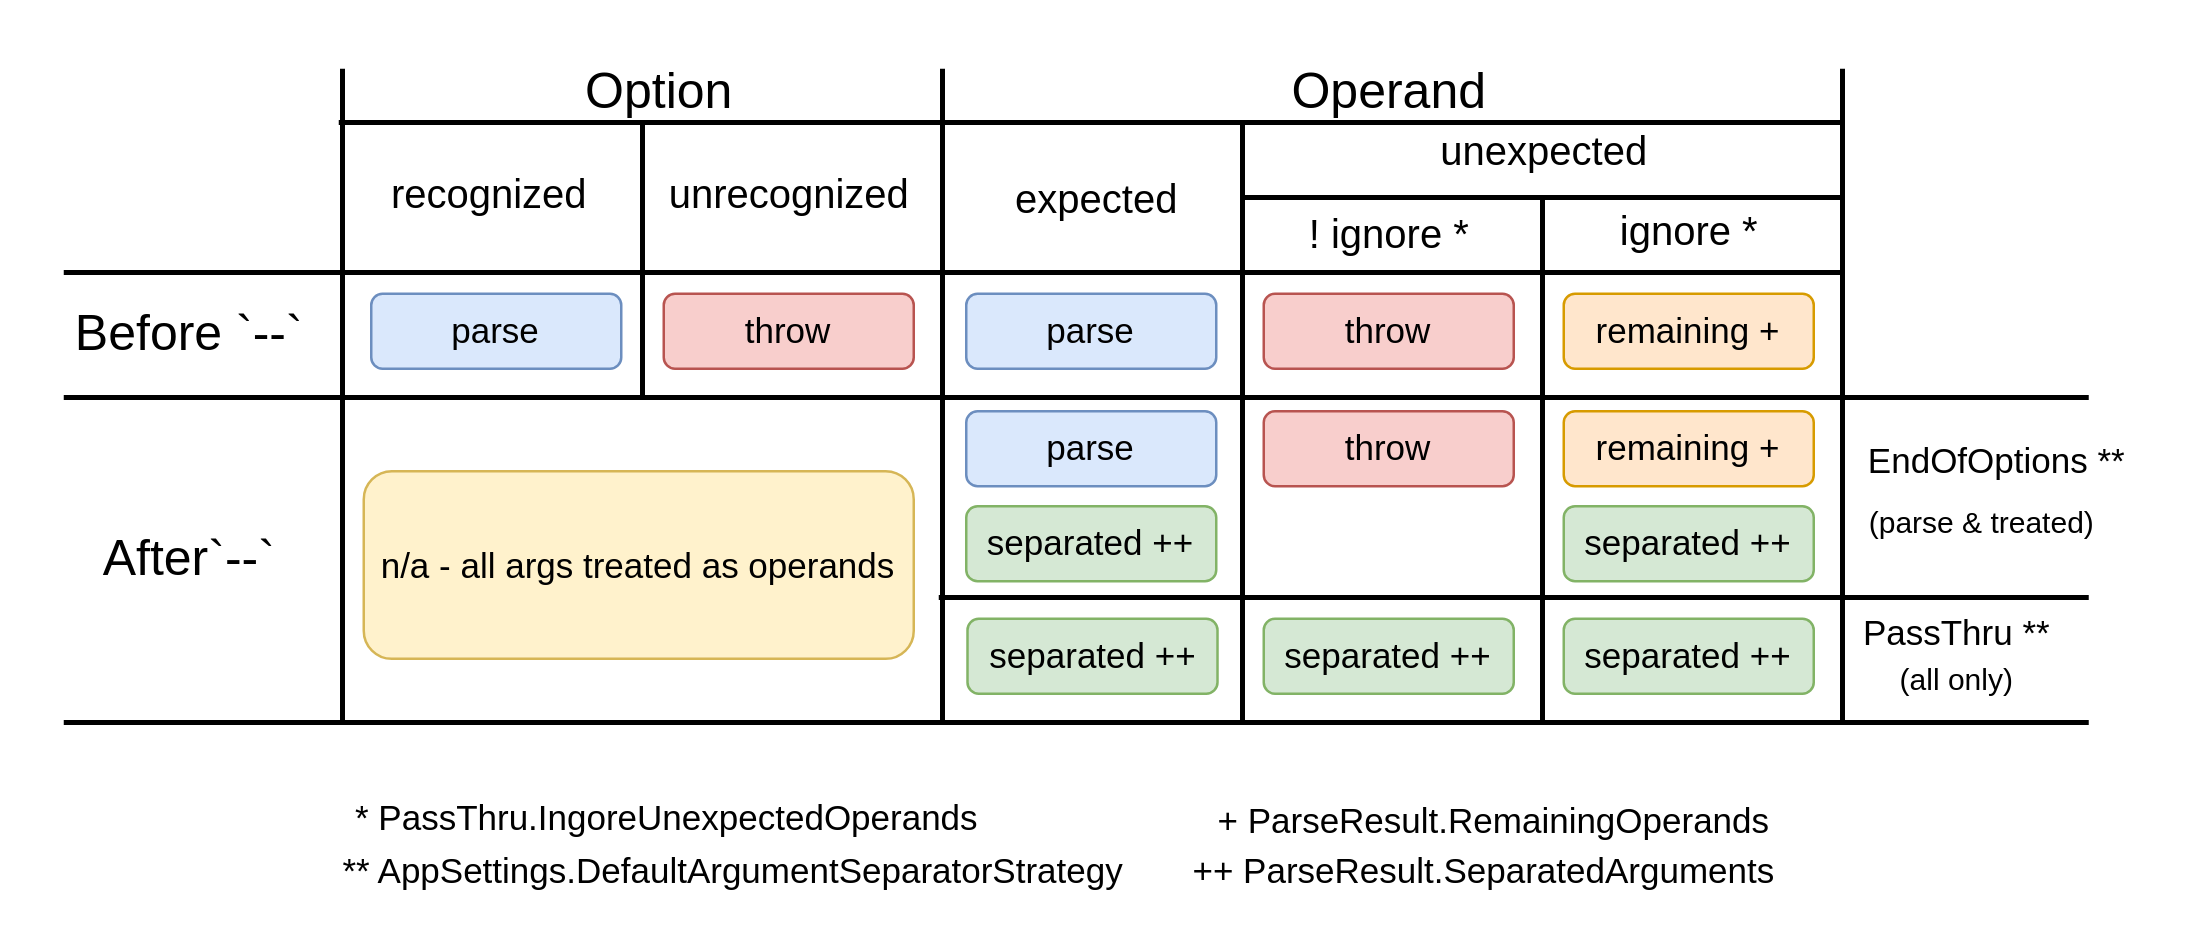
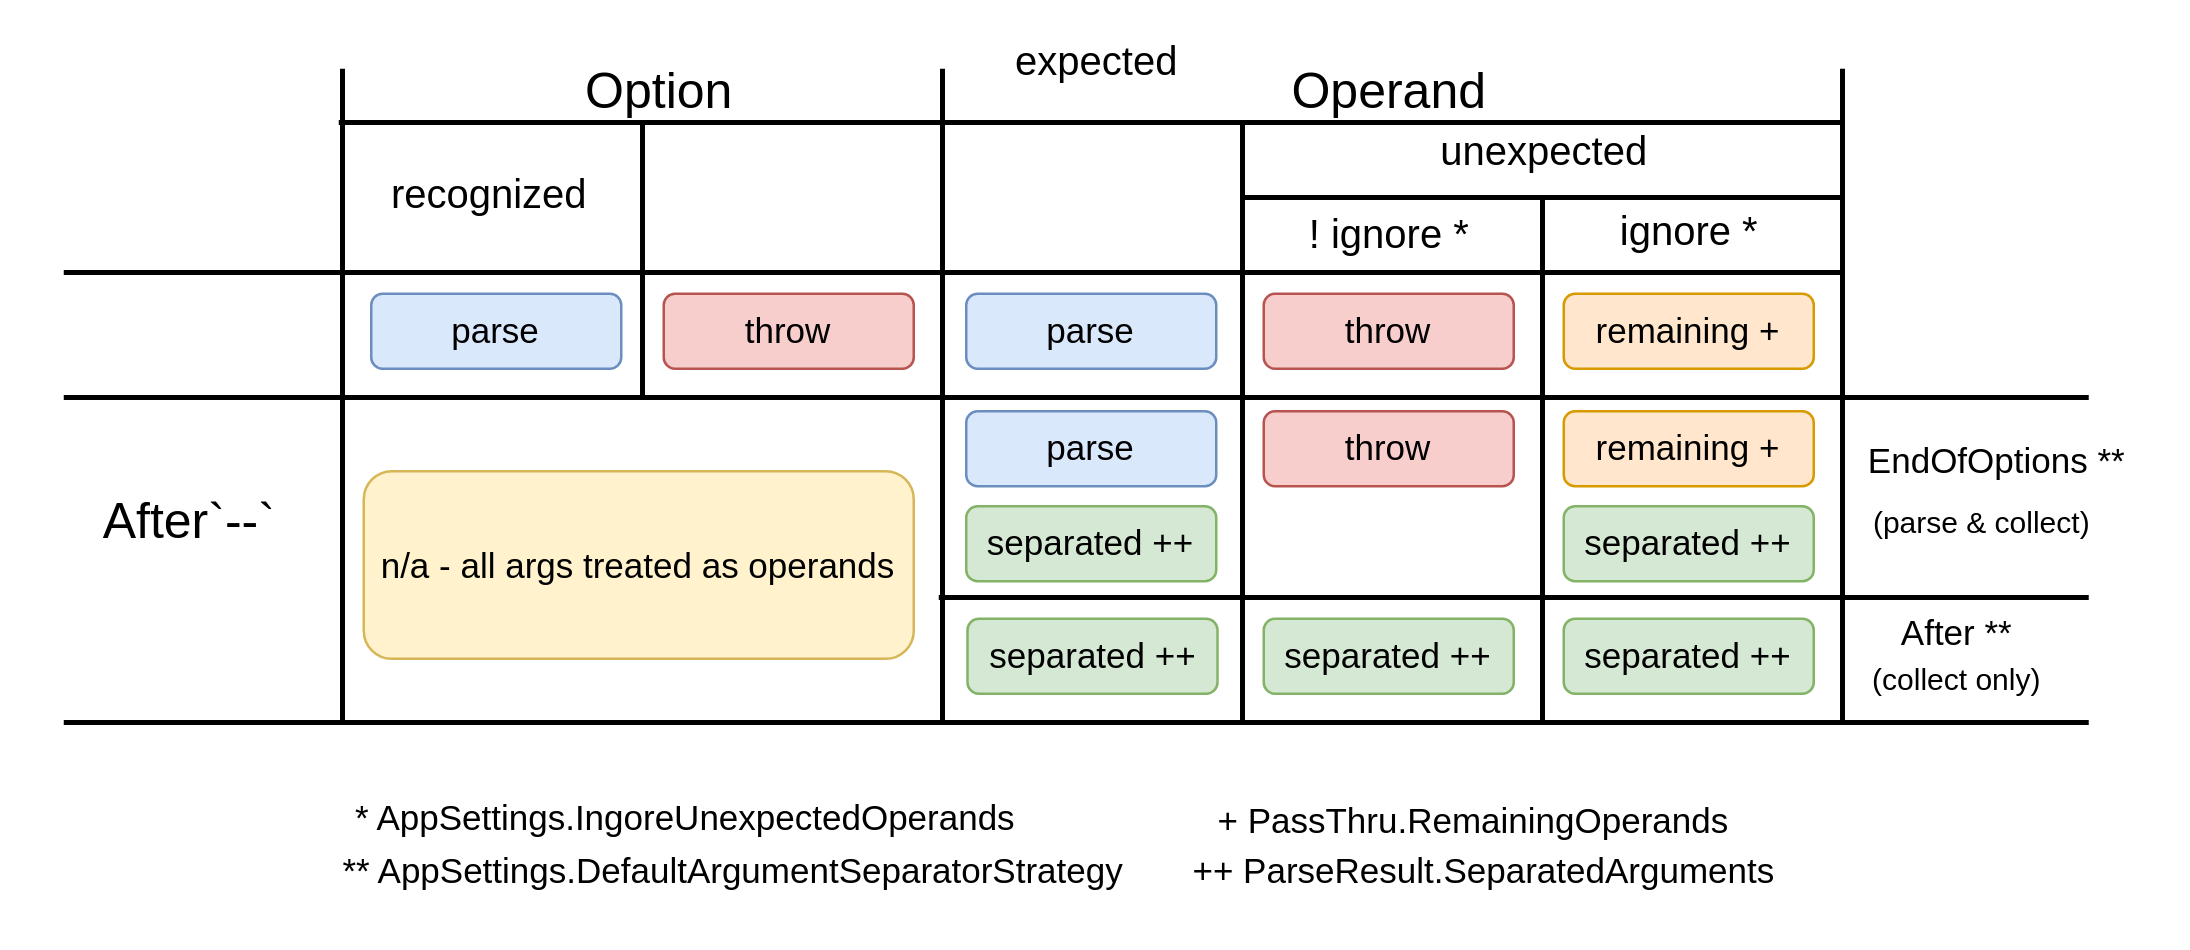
  <mxCell id="0" />
  <mxCell id="1" parent="0" />
  <mxCell id="2" value="" style="line;strokeWidth=2;direction=south;html=1;" parent="1" vertex="1"><mxGeometry x="255" y="48" width="3" height="110" as="geometry" /></mxCell>
  <mxCell id="3" value="" style="line;strokeWidth=2;direction=south;html=1;" parent="1" vertex="1"><mxGeometry x="375" y="27" width="3" height="261" as="geometry" /></mxCell>
  <mxCell id="4" value="" style="line;strokeWidth=2;direction=south;html=1;" parent="1" vertex="1"><mxGeometry x="615" y="78" width="3" height="210" as="geometry" /></mxCell>
  <mxCell id="5" value="" style="line;strokeWidth=2;direction=south;html=1;" parent="1" vertex="1"><mxGeometry x="495" y="48" width="3" height="240" as="geometry" /></mxCell>
  <mxCell id="6" value="" style="line;strokeWidth=2;direction=south;html=1;" parent="1" vertex="1"><mxGeometry x="135" y="27" width="3" height="261" as="geometry" /></mxCell>
  <mxCell id="7" value="" style="line;strokeWidth=2;html=1;" parent="1" vertex="1"><mxGeometry x="25" y="157" width="810" height="3" as="geometry" /></mxCell>
  <mxCell id="8" value="" style="line;strokeWidth=2;html=1;" parent="1" vertex="1"><mxGeometry x="25" y="107" width="711" height="3" as="geometry" /></mxCell>
- <mxCell id="9" value="Before `--`" style="text;html=1;align=center;verticalAlign=middle;resizable=0;points=[];autosize=1;fontSize=20;" parent="1" vertex="1"><mxGeometry x="20" y="117" width="110" height="30" as="geometry" /></mxCell>
- <mxCell id="10" value="After`--`" style="text;html=1;align=center;verticalAlign=middle;resizable=0;points=[];autosize=1;fontSize=20;" parent="1" vertex="1"><mxGeometry x="35" y="207" width="80" height="30" as="geometry" /></mxCell>
+ <mxCell id="10" value="After`--`" style="text;html=1;align=center;verticalAlign=middle;resizable=0;points=[];autosize=1;fontSize=20;" parent="1" vertex="1"><mxGeometry x="35" y="192" width="80" height="30" as="geometry" /></mxCell>
  <mxCell id="11" value="Option" style="text;html=1;align=center;verticalAlign=middle;resizable=0;points=[];autosize=1;fontSize=20;" parent="1" vertex="1"><mxGeometry x="228" y="20" width="70" height="30" as="geometry" /></mxCell>
  <mxCell id="12" value="Operand" style="text;html=1;align=center;verticalAlign=middle;resizable=0;points=[];autosize=1;fontSize=20;" parent="1" vertex="1"><mxGeometry x="510" y="20" width="90" height="30" as="geometry" /></mxCell>
  <mxCell id="13" value="recognized" style="text;html=1;align=center;verticalAlign=middle;resizable=0;points=[];autosize=1;fontSize=16;" parent="1" vertex="1"><mxGeometry x="150" y="67" width="90" height="20" as="geometry" /></mxCell>
- <mxCell id="14" value="unrecognized" style="text;html=1;align=center;verticalAlign=middle;resizable=0;points=[];autosize=1;fontSize=16;" parent="1" vertex="1"><mxGeometry x="260" y="67" width="110" height="20" as="geometry" /></mxCell>
- <mxCell id="15" value="expected" style="text;html=1;align=center;verticalAlign=middle;resizable=0;points=[];autosize=1;fontSize=16;" parent="1" vertex="1"><mxGeometry x="400.5" y="67" width="75" height="23" as="geometry" /></mxCell>
+ <mxCell id="15" value="expected" style="text;html=1;align=center;verticalAlign=middle;resizable=0;points=[];autosize=1;fontSize=16;" parent="1" vertex="1"><mxGeometry x="400.5" y="12" width="75" height="23" as="geometry" /></mxCell>
  <mxCell id="16" value="unexpected" style="text;html=1;align=center;verticalAlign=middle;resizable=0;points=[];autosize=1;fontSize=16;" parent="1" vertex="1"><mxGeometry x="566.5" y="50" width="100" height="20" as="geometry" /></mxCell>
  <mxCell id="17" value="&lt;span style=&quot;text-align: left&quot;&gt;throw&lt;/span&gt;" style="rounded=1;whiteSpace=wrap;html=1;fontSize=14;fillColor=#f8cecc;strokeColor=#b85450;" parent="1" vertex="1"><mxGeometry x="505" y="117" width="100" height="30" as="geometry" /></mxCell>
  <mxCell id="18" value="&lt;div&gt;parse&lt;/div&gt;" style="rounded=1;whiteSpace=wrap;html=1;fontSize=14;fillColor=#dae8fc;strokeColor=#6c8ebf;align=center;" parent="1" vertex="1"><mxGeometry x="386" y="117" width="100" height="30" as="geometry" /></mxCell>
  <mxCell id="19" value="&lt;div&gt;parse&lt;/div&gt;" style="rounded=1;whiteSpace=wrap;html=1;fontSize=14;fillColor=#dae8fc;strokeColor=#6c8ebf;align=center;" parent="1" vertex="1"><mxGeometry x="148" y="117" width="100" height="30" as="geometry" /></mxCell>
  <mxCell id="20" value="&lt;span style=&quot;text-align: left&quot;&gt;throw&lt;/span&gt;" style="rounded=1;whiteSpace=wrap;html=1;fontSize=14;fillColor=#f8cecc;strokeColor=#b85450;" parent="1" vertex="1"><mxGeometry x="265" y="117" width="100" height="30" as="geometry" /></mxCell>
  <mxCell id="21" value="! ignore *" style="text;html=1;align=center;verticalAlign=middle;resizable=0;points=[];autosize=1;fontSize=16;" parent="1" vertex="1"><mxGeometry x="518" y="81" width="74" height="23" as="geometry" /></mxCell>
  <mxCell id="22" value="ignore *" style="text;html=1;align=center;verticalAlign=middle;resizable=0;points=[];autosize=1;fontSize=16;" parent="1" vertex="1"><mxGeometry x="640" y="82" width="70" height="20" as="geometry" /></mxCell>
  <mxCell id="23" value="" style="line;strokeWidth=2;direction=south;html=1;" parent="1" vertex="1"><mxGeometry x="735" y="27" width="3" height="261" as="geometry" /></mxCell>
  <mxCell id="24" value="&lt;span style=&quot;text-align: left&quot;&gt;remaining +&lt;/span&gt;" style="rounded=1;whiteSpace=wrap;html=1;fontSize=14;fillColor=#ffe6cc;strokeColor=#d79b00;" parent="1" vertex="1"><mxGeometry x="625" y="117" width="100" height="30" as="geometry" /></mxCell>
  <mxCell id="25" value="&lt;div style=&quot;text-align: left&quot;&gt;&lt;span&gt;n/a - all args treated as operands&lt;/span&gt;&lt;/div&gt;" style="rounded=1;whiteSpace=wrap;html=1;fontSize=14;fillColor=#fff2cc;strokeColor=#d6b656;" parent="1" vertex="1"><mxGeometry x="145" y="188" width="220" height="75" as="geometry" /></mxCell>
  <mxCell id="26" value="" style="line;strokeWidth=2;html=1;" parent="1" vertex="1"><mxGeometry x="496" y="77" width="240" height="3" as="geometry" /></mxCell>
  <mxCell id="27" value="" style="line;strokeWidth=2;html=1;" parent="1" vertex="1"><mxGeometry x="135" y="47" width="601" height="3" as="geometry" /></mxCell>
  <mxCell id="28" value="&lt;span style=&quot;text-align: left&quot;&gt;throw&lt;/span&gt;" style="rounded=1;whiteSpace=wrap;html=1;fontSize=14;fillColor=#f8cecc;strokeColor=#b85450;" parent="1" vertex="1"><mxGeometry x="505" y="164" width="100" height="30" as="geometry" /></mxCell>
  <mxCell id="29" value="&lt;div&gt;parse&lt;/div&gt;" style="rounded=1;whiteSpace=wrap;html=1;fontSize=14;fillColor=#dae8fc;strokeColor=#6c8ebf;align=center;" parent="1" vertex="1"><mxGeometry x="386" y="164" width="100" height="30" as="geometry" /></mxCell>
  <mxCell id="30" value="&lt;div style=&quot;text-align: left&quot;&gt;&lt;span&gt;separated ++&lt;/span&gt;&lt;/div&gt;" style="rounded=1;whiteSpace=wrap;html=1;fontSize=14;fillColor=#d5e8d4;strokeColor=#82b366;" parent="1" vertex="1"><mxGeometry x="386" y="202" width="100" height="30" as="geometry" /></mxCell>
  <mxCell id="31" value="" style="line;strokeWidth=2;html=1;" parent="1" vertex="1"><mxGeometry x="375" y="237" width="460" height="3" as="geometry" /></mxCell>
  <mxCell id="32" value="" style="line;strokeWidth=2;html=1;" parent="1" vertex="1"><mxGeometry x="25" y="287" width="810" height="3" as="geometry" /></mxCell>
  <mxCell id="33" value="&lt;div style=&quot;text-align: left&quot;&gt;&lt;span&gt;separated ++&lt;/span&gt;&lt;/div&gt;" style="rounded=1;whiteSpace=wrap;html=1;fontSize=14;fillColor=#d5e8d4;strokeColor=#82b366;" parent="1" vertex="1"><mxGeometry x="625" y="202" width="100" height="30" as="geometry" /></mxCell>
  <mxCell id="34" value="&lt;div style=&quot;text-align: left&quot;&gt;&lt;span&gt;separated ++&lt;/span&gt;&lt;/div&gt;" style="rounded=1;whiteSpace=wrap;html=1;fontSize=14;fillColor=#d5e8d4;strokeColor=#82b366;" parent="1" vertex="1"><mxGeometry x="386.5" y="247" width="100" height="30" as="geometry" /></mxCell>
  <mxCell id="35" value="&lt;div style=&quot;text-align: left&quot;&gt;&lt;span&gt;separated ++&lt;/span&gt;&lt;/div&gt;" style="rounded=1;whiteSpace=wrap;html=1;fontSize=14;fillColor=#d5e8d4;strokeColor=#82b366;" parent="1" vertex="1"><mxGeometry x="505" y="247" width="100" height="30" as="geometry" /></mxCell>
  <mxCell id="36" value="&lt;div style=&quot;text-align: left&quot;&gt;&lt;span&gt;separated ++&lt;/span&gt;&lt;/div&gt;" style="rounded=1;whiteSpace=wrap;html=1;fontSize=14;fillColor=#d5e8d4;strokeColor=#82b366;" parent="1" vertex="1"><mxGeometry x="625" y="247" width="100" height="30" as="geometry" /></mxCell>
  <mxCell id="37" value="&lt;font style=&quot;font-size: 14px&quot;&gt;EndOfOptions **&lt;/font&gt;" style="text;html=1;align=center;verticalAlign=middle;resizable=0;points=[];autosize=1;fontSize=14;direction=west;" parent="1" vertex="1"><mxGeometry x="741" y="173" width="113" height="21" as="geometry" /></mxCell>
- <mxCell id="38" value="PassThru **" style="text;html=1;align=center;verticalAlign=middle;resizable=0;points=[];autosize=1;fontSize=14;" parent="1" vertex="1"><mxGeometry x="739" y="242" width="85" height="21" as="geometry" /></mxCell>
+ <mxCell id="38" value="After **" style="text;html=1;align=center;verticalAlign=middle;resizable=0;points=[];autosize=1;fontSize=14;" parent="1" vertex="1"><mxGeometry x="739" y="242" width="85" height="21" as="geometry" /></mxCell>
  <mxCell id="39" value="&lt;span style=&quot;text-align: left&quot;&gt;remaining +&lt;/span&gt;" style="rounded=1;whiteSpace=wrap;html=1;fontSize=14;fillColor=#ffe6cc;strokeColor=#d79b00;" parent="1" vertex="1"><mxGeometry x="625" y="164" width="100" height="30" as="geometry" /></mxCell>
- <mxCell id="40" value="&lt;font&gt;+ ParseResult.RemainingOperands&lt;/font&gt;" style="text;html=1;align=left;verticalAlign=middle;resizable=0;points=[];autosize=1;fontSize=14;fontColor=#000000;" parent="1" vertex="1"><mxGeometry x="485" y="318" width="240" height="20" as="geometry" /></mxCell>
+ <mxCell id="40" value="&lt;font&gt;+ PassThru.RemainingOperands&lt;/font&gt;" style="text;html=1;align=left;verticalAlign=middle;resizable=0;points=[];autosize=1;fontSize=14;fontColor=#000000;" parent="1" vertex="1"><mxGeometry x="485" y="318" width="240" height="20" as="geometry" /></mxCell>
  <mxCell id="41" value="&lt;font&gt;++ ParseResult.SeparatedArguments&lt;/font&gt;" style="text;html=1;align=left;verticalAlign=middle;resizable=0;points=[];autosize=1;fontSize=14;fontColor=#000000;" parent="1" vertex="1"><mxGeometry x="475" y="338" width="250" height="20" as="geometry" /></mxCell>
- <mxCell id="42" value="* PassThru.IngoreUnexpectedOperands" style="text;html=1;align=left;verticalAlign=middle;resizable=0;points=[];autosize=1;fontSize=14;" parent="1" vertex="1"><mxGeometry x="140" y="317" width="280" height="20" as="geometry" /></mxCell>
+ <mxCell id="42" value="* AppSettings.IngoreUnexpectedOperands" style="text;html=1;align=left;verticalAlign=middle;resizable=0;points=[];autosize=1;fontSize=14;" parent="1" vertex="1"><mxGeometry x="140" y="317" width="280" height="20" as="geometry" /></mxCell>
  <mxCell id="43" value="** AppSettings.DefaultArgumentSeparatorStrategy" style="text;html=1;align=left;verticalAlign=middle;resizable=0;points=[];autosize=1;fontSize=14;" parent="1" vertex="1"><mxGeometry x="135" y="337" width="322" height="21" as="geometry" /></mxCell>
- <mxCell id="44" value="(parse &amp;amp; treated)" style="text;html=1;align=center;verticalAlign=middle;resizable=0;points=[];autosize=1;" parent="1" vertex="1"><mxGeometry x="743" y="200" width="97" height="18" as="geometry" /></mxCell>
- <mxCell id="45" value="(all only)" style="text;html=1;align=center;verticalAlign=middle;resizable=0;points=[];autosize=1;" parent="1" vertex="1"><mxGeometry x="743" y="263" width="77" height="18" as="geometry" /></mxCell>
+ <mxCell id="44" value="(parse &amp;amp; collect)" style="text;html=1;align=center;verticalAlign=middle;resizable=0;points=[];autosize=1;" parent="1" vertex="1"><mxGeometry x="743" y="200" width="97" height="18" as="geometry" /></mxCell>
+ <mxCell id="45" value="(collect only)" style="text;html=1;align=center;verticalAlign=middle;resizable=0;points=[];autosize=1;" parent="1" vertex="1"><mxGeometry x="743" y="263" width="77" height="18" as="geometry" /></mxCell>
